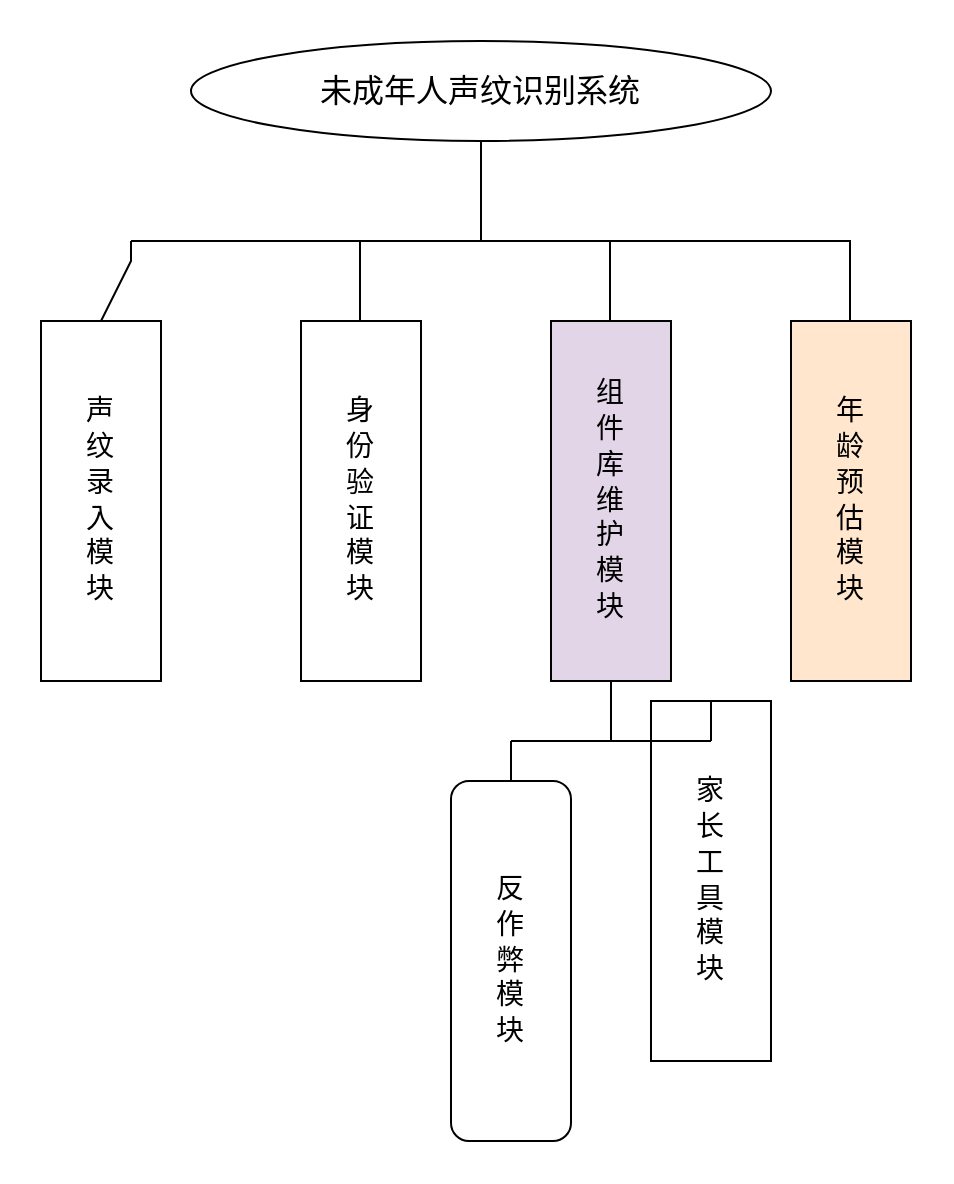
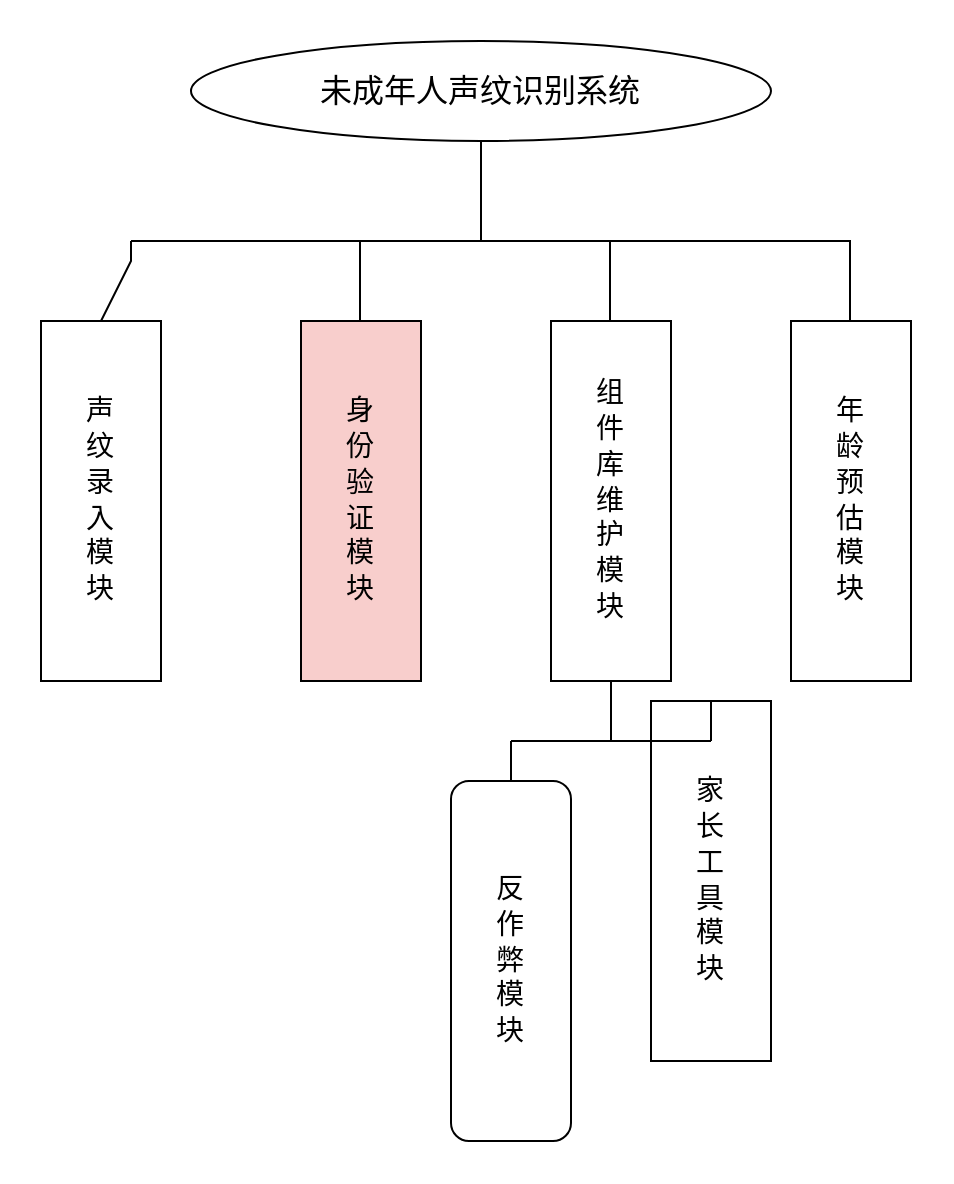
  <mxCell id="0" />
  <mxCell id="1" parent="0" />
  <mxCell id="2" value="&lt;font style=&quot;font-size: 16px;&quot; face=&quot;Lucida Console&quot;&gt;未成年人声纹识别系统&lt;/font&gt;" style="ellipse;whiteSpace=wrap;html=1;" vertex="1" parent="1"><mxGeometry x="95" y="20" width="290" height="50" as="geometry" /></mxCell>
  <mxCell id="3" value="&lt;font face=&quot;Lucida Console&quot;&gt;声&lt;br&gt;纹&lt;br&gt;录&lt;br&gt;入&lt;br&gt;模&lt;br&gt;块&lt;/font&gt;" style="rounded=0;whiteSpace=wrap;html=1;fontSize=14;" vertex="1" parent="1"><mxGeometry x="20" y="160" width="60" height="180" as="geometry" /></mxCell>
- <mxCell id="4" value="&lt;font face=&quot;Lucida Console&quot; style=&quot;font-size: 14px;&quot;&gt;身&lt;br&gt;份&lt;br&gt;验&lt;br&gt;证&lt;br&gt;模&lt;br&gt;块&lt;/font&gt;" style="rounded=0;whiteSpace=wrap;html=1;fontSize=14;" vertex="1" parent="1"><mxGeometry x="150" y="160" width="60" height="180" as="geometry" /></mxCell>
- <mxCell id="5" value="&lt;font style=&quot;font-size: 14px;&quot; face=&quot;Lucida Console&quot;&gt;组&lt;br&gt;件&lt;br&gt;库&lt;br&gt;维&lt;br&gt;护&lt;br&gt;模&lt;br&gt;块&lt;/font&gt;" style="rounded=0;whiteSpace=wrap;html=1;fontSize=14;fillColor=#e1d5e7;" vertex="1" parent="1"><mxGeometry x="275" y="160" width="60" height="180" as="geometry" /></mxCell>
- <mxCell id="6" value="&lt;font style=&quot;font-size: 14px;&quot; face=&quot;Lucida Console&quot;&gt;年&lt;br&gt;龄&lt;br&gt;预&lt;br&gt;估&lt;br&gt;模&lt;br&gt;块&lt;/font&gt;" style="rounded=0;whiteSpace=wrap;html=1;fontSize=14;fillColor=#ffe6cc;" vertex="1" parent="1"><mxGeometry x="395" y="160" width="60" height="180" as="geometry" /></mxCell>
+ <mxCell id="4" value="&lt;font face=&quot;Lucida Console&quot; style=&quot;font-size: 14px;&quot;&gt;身&lt;br&gt;份&lt;br&gt;验&lt;br&gt;证&lt;br&gt;模&lt;br&gt;块&lt;/font&gt;" style="rounded=0;whiteSpace=wrap;html=1;fontSize=14;fillColor=#f8cecc;" vertex="1" parent="1"><mxGeometry x="150" y="160" width="60" height="180" as="geometry" /></mxCell>
+ <mxCell id="5" value="&lt;font style=&quot;font-size: 14px;&quot; face=&quot;Lucida Console&quot;&gt;组&lt;br&gt;件&lt;br&gt;库&lt;br&gt;维&lt;br&gt;护&lt;br&gt;模&lt;br&gt;块&lt;/font&gt;" style="rounded=0;whiteSpace=wrap;html=1;fontSize=14;" vertex="1" parent="1"><mxGeometry x="275" y="160" width="60" height="180" as="geometry" /></mxCell>
+ <mxCell id="6" value="&lt;font style=&quot;font-size: 14px;&quot; face=&quot;Lucida Console&quot;&gt;年&lt;br&gt;龄&lt;br&gt;预&lt;br&gt;估&lt;br&gt;模&lt;br&gt;块&lt;/font&gt;" style="rounded=0;whiteSpace=wrap;html=1;fontSize=14;" vertex="1" parent="1"><mxGeometry x="395" y="160" width="60" height="180" as="geometry" /></mxCell>
  <mxCell id="7" value="&lt;font face=&quot;Lucida Console&quot; style=&quot;font-size: 14px;&quot;&gt;反&lt;br&gt;作&lt;br&gt;弊&lt;br&gt;模&lt;br&gt;块&lt;/font&gt;" style="whiteSpace=wrap;html=1;fontSize=14;rounded=1;" vertex="1" parent="1"><mxGeometry x="225" y="390" width="60" height="180" as="geometry" /></mxCell>
  <mxCell id="8" value="&lt;font style=&quot;font-size: 14px;&quot; face=&quot;Lucida Console&quot;&gt;家&lt;br&gt;长&lt;br&gt;工&lt;br&gt;具&lt;br&gt;模&lt;br&gt;块&lt;/font&gt;" style="rounded=0;whiteSpace=wrap;html=1;fontSize=14;" vertex="1" parent="1"><mxGeometry x="325" y="350" width="60" height="180" as="geometry" /></mxCell>
  <mxCell id="9" value="" style="endArrow=none;html=1;rounded=0;" edge="1" parent="1"><mxGeometry width="50" height="50" relative="1" as="geometry"><mxPoint x="65" y="120" as="sourcePoint" /><mxPoint x="425" y="120" as="targetPoint" /><Array as="points"><mxPoint x="245" y="120" /></Array></mxGeometry></mxCell>
  <mxCell id="10" value="" style="endArrow=none;html=1;rounded=0;entryX=0.5;entryY=1;entryDx=0;entryDy=0;" edge="1" parent="1" target="2"><mxGeometry width="50" height="50" relative="1" as="geometry"><mxPoint x="240" y="120" as="sourcePoint" /><mxPoint x="195" y="270" as="targetPoint" /></mxGeometry></mxCell>
  <mxCell id="11" value="" style="endArrow=none;html=1;rounded=0;exitX=0.5;exitY=0;exitDx=0;exitDy=0;" edge="1" parent="1" source="3"><mxGeometry width="50" height="50" relative="1" as="geometry"><mxPoint x="145" y="320" as="sourcePoint" /><mxPoint x="65" y="120" as="targetPoint" /><Array as="points"><mxPoint x="65" y="130" /></Array></mxGeometry></mxCell>
  <mxCell id="12" value="" style="endArrow=none;html=1;rounded=0;exitX=0.5;exitY=0;exitDx=0;exitDy=0;" edge="1" parent="1"><mxGeometry width="50" height="50" relative="1" as="geometry"><mxPoint x="179.5" y="160" as="sourcePoint" /><mxPoint x="179.5" y="120" as="targetPoint" /><Array as="points"><mxPoint x="179.5" y="140" /><mxPoint x="179.5" y="130" /></Array></mxGeometry></mxCell>
  <mxCell id="13" value="" style="endArrow=none;html=1;rounded=0;exitX=0.5;exitY=0;exitDx=0;exitDy=0;" edge="1" parent="1"><mxGeometry width="50" height="50" relative="1" as="geometry"><mxPoint x="304.5" y="160" as="sourcePoint" /><mxPoint x="304.5" y="120" as="targetPoint" /><Array as="points"><mxPoint x="304.5" y="150" /><mxPoint x="304.5" y="130" /></Array></mxGeometry></mxCell>
  <mxCell id="14" value="" style="endArrow=none;html=1;rounded=0;exitX=0.5;exitY=0;exitDx=0;exitDy=0;" edge="1" parent="1"><mxGeometry width="50" height="50" relative="1" as="geometry"><mxPoint x="424.5" y="160" as="sourcePoint" /><mxPoint x="424.5" y="120" as="targetPoint" /><Array as="points"><mxPoint x="424.5" y="130" /></Array></mxGeometry></mxCell>
  <mxCell id="15" value="" style="endArrow=none;html=1;rounded=0;" edge="1" parent="1"><mxGeometry width="50" height="50" relative="1" as="geometry"><mxPoint x="255" y="370" as="sourcePoint" /><mxPoint x="355" y="370" as="targetPoint" /></mxGeometry></mxCell>
  <mxCell id="16" value="" style="endArrow=none;html=1;rounded=0;exitX=0.5;exitY=0;exitDx=0;exitDy=0;" edge="1" parent="1" source="7"><mxGeometry width="50" height="50" relative="1" as="geometry"><mxPoint x="115" y="340" as="sourcePoint" /><mxPoint x="255" y="370" as="targetPoint" /></mxGeometry></mxCell>
  <mxCell id="17" value="" style="endArrow=none;html=1;rounded=0;exitX=0.5;exitY=0;exitDx=0;exitDy=0;" edge="1" parent="1" source="8"><mxGeometry width="50" height="50" relative="1" as="geometry"><mxPoint x="65" y="490" as="sourcePoint" /><mxPoint x="355" y="370" as="targetPoint" /></mxGeometry></mxCell>
  <mxCell id="18" value="" style="endArrow=none;html=1;rounded=0;entryX=0.5;entryY=1;entryDx=0;entryDy=0;" edge="1" parent="1" target="5"><mxGeometry width="50" height="50" relative="1" as="geometry"><mxPoint x="305" y="370" as="sourcePoint" /><mxPoint x="115" y="430" as="targetPoint" /></mxGeometry></mxCell>
